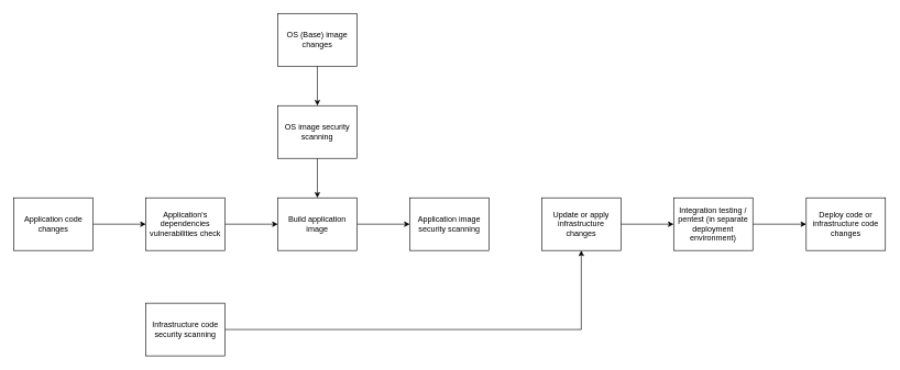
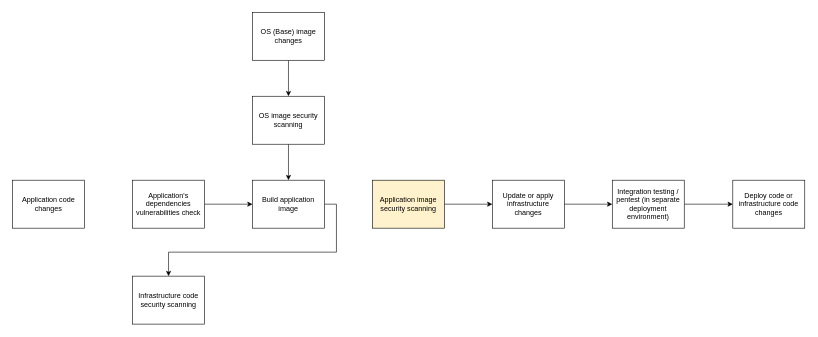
  <mxCell id="0" />
  <mxCell id="1" parent="0" />
  <mxCell id="2" style="edgeStyle=orthogonalEdgeStyle;rounded=0;orthogonalLoop=1;jettySize=auto;html=1;exitX=0.5;exitY=1;exitDx=0;exitDy=0;entryX=0.5;entryY=0;entryDx=0;entryDy=0;" edge="1" parent="1" source="3" target="5"><mxGeometry relative="1" as="geometry" /></mxCell>
  <mxCell id="3" value="OS (Base) image changes" style="rounded=0;whiteSpace=wrap;html=1;" vertex="1" parent="1"><mxGeometry x="420" y="20" width="120" height="80" as="geometry" /></mxCell>
  <mxCell id="4" style="edgeStyle=orthogonalEdgeStyle;rounded=0;orthogonalLoop=1;jettySize=auto;html=1;exitX=0.5;exitY=1;exitDx=0;exitDy=0;entryX=0.5;entryY=0;entryDx=0;entryDy=0;" edge="1" parent="1" source="5" target="7"><mxGeometry relative="1" as="geometry" /></mxCell>
  <mxCell id="5" value="OS image security scanning" style="rounded=0;whiteSpace=wrap;html=1;" vertex="1" parent="1"><mxGeometry x="420" y="160" width="120" height="80" as="geometry" /></mxCell>
- <mxCell id="6" style="edgeStyle=orthogonalEdgeStyle;rounded=0;orthogonalLoop=1;jettySize=auto;html=1;exitX=1;exitY=0.5;exitDx=0;exitDy=0;entryX=0;entryY=0.5;entryDx=0;entryDy=0;" edge="1" parent="1" source="7" target="17"><mxGeometry relative="1" as="geometry" /></mxCell>
+ <mxCell id="6" style="edgeStyle=orthogonalEdgeStyle;rounded=0;orthogonalLoop=1;jettySize=auto;html=1;exitX=1;exitY=0.5;exitDx=0;exitDy=0;" edge="1" parent="1" source="7" target="13"><mxGeometry relative="1" as="geometry" /></mxCell>
  <mxCell id="7" value="Build application image" style="rounded=0;whiteSpace=wrap;html=1;" vertex="1" parent="1"><mxGeometry x="420" y="300" width="120" height="80" as="geometry" /></mxCell>
  <mxCell id="8" style="edgeStyle=orthogonalEdgeStyle;rounded=0;orthogonalLoop=1;jettySize=auto;html=1;exitX=1;exitY=0.5;exitDx=0;exitDy=0;entryX=0;entryY=0.5;entryDx=0;entryDy=0;" edge="1" parent="1" source="9" target="20"><mxGeometry relative="1" as="geometry" /></mxCell>
  <mxCell id="9" value="Integration testing / pentest (in separate deployment environment)" style="rounded=0;whiteSpace=wrap;html=1;" vertex="1" parent="1"><mxGeometry x="1020" y="300" width="120" height="80" as="geometry" /></mxCell>
- <mxCell id="10" style="edgeStyle=orthogonalEdgeStyle;rounded=0;orthogonalLoop=1;jettySize=auto;html=1;exitX=1;exitY=0.5;exitDx=0;exitDy=0;entryX=0;entryY=0.5;entryDx=0;entryDy=0;" edge="1" parent="1" source="11" target="15"><mxGeometry relative="1" as="geometry" /></mxCell>
  <mxCell id="11" value="Application code changes" style="rounded=0;whiteSpace=wrap;html=1;" vertex="1" parent="1"><mxGeometry x="20" y="300" width="120" height="80" as="geometry" /></mxCell>
- <mxCell id="12" style="edgeStyle=orthogonalEdgeStyle;rounded=0;orthogonalLoop=1;jettySize=auto;html=1;exitX=1;exitY=0.5;exitDx=0;exitDy=0;entryX=0.5;entryY=1;entryDx=0;entryDy=0;" edge="1" parent="1" source="13" target="19"><mxGeometry relative="1" as="geometry" /></mxCell>
  <mxCell id="13" value="Infrastructure code security scanning" style="rounded=0;whiteSpace=wrap;html=1;" vertex="1" parent="1"><mxGeometry x="220" y="460" width="120" height="80" as="geometry" /></mxCell>
  <mxCell id="14" style="edgeStyle=orthogonalEdgeStyle;rounded=0;orthogonalLoop=1;jettySize=auto;html=1;exitX=1;exitY=0.5;exitDx=0;exitDy=0;" edge="1" parent="1" source="15" target="7"><mxGeometry relative="1" as="geometry" /></mxCell>
  <mxCell id="15" value="Application's dependencies vulnerabilities check" style="rounded=0;whiteSpace=wrap;html=1;" vertex="1" parent="1"><mxGeometry x="220" y="300" width="120" height="80" as="geometry" /></mxCell>
- <mxCell id="17" value="Application image security scanning" style="rounded=0;whiteSpace=wrap;html=1;" vertex="1" parent="1"><mxGeometry x="620" y="300" width="120" height="80" as="geometry" /></mxCell>
+ <mxCell id="16" style="edgeStyle=orthogonalEdgeStyle;rounded=0;orthogonalLoop=1;jettySize=auto;html=1;exitX=1;exitY=0.5;exitDx=0;exitDy=0;entryX=0;entryY=0.5;entryDx=0;entryDy=0;" edge="1" parent="1" source="17" target="19"><mxGeometry relative="1" as="geometry" /></mxCell>
+ <mxCell id="17" value="Application image security scanning" style="rounded=0;whiteSpace=wrap;html=1;fillColor=#fff2cc;" vertex="1" parent="1"><mxGeometry x="620" y="300" width="120" height="80" as="geometry" /></mxCell>
  <mxCell id="18" style="edgeStyle=orthogonalEdgeStyle;rounded=0;orthogonalLoop=1;jettySize=auto;html=1;exitX=1;exitY=0.5;exitDx=0;exitDy=0;entryX=0;entryY=0.5;entryDx=0;entryDy=0;" edge="1" parent="1" source="19" target="9"><mxGeometry relative="1" as="geometry" /></mxCell>
  <mxCell id="19" value="Update or apply infrastructure changes" style="rounded=0;whiteSpace=wrap;html=1;" vertex="1" parent="1"><mxGeometry x="820" y="300" width="120" height="80" as="geometry" /></mxCell>
  <mxCell id="20" value="Deploy code or infrastructure code changes" style="rounded=0;whiteSpace=wrap;html=1;" vertex="1" parent="1"><mxGeometry x="1221" y="300" width="120" height="80" as="geometry" /></mxCell>
